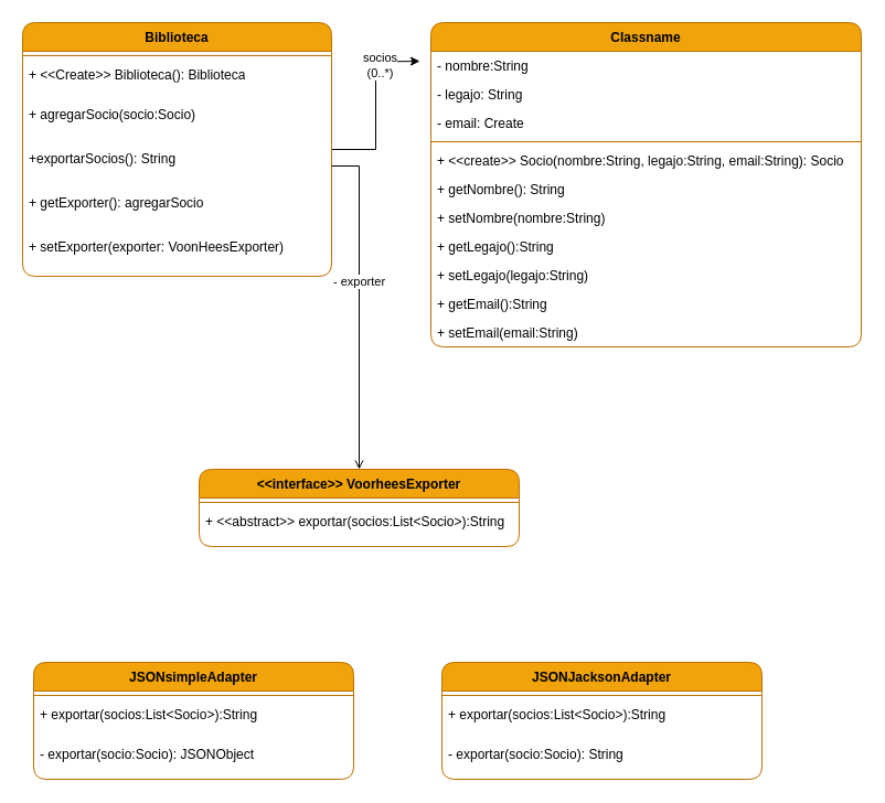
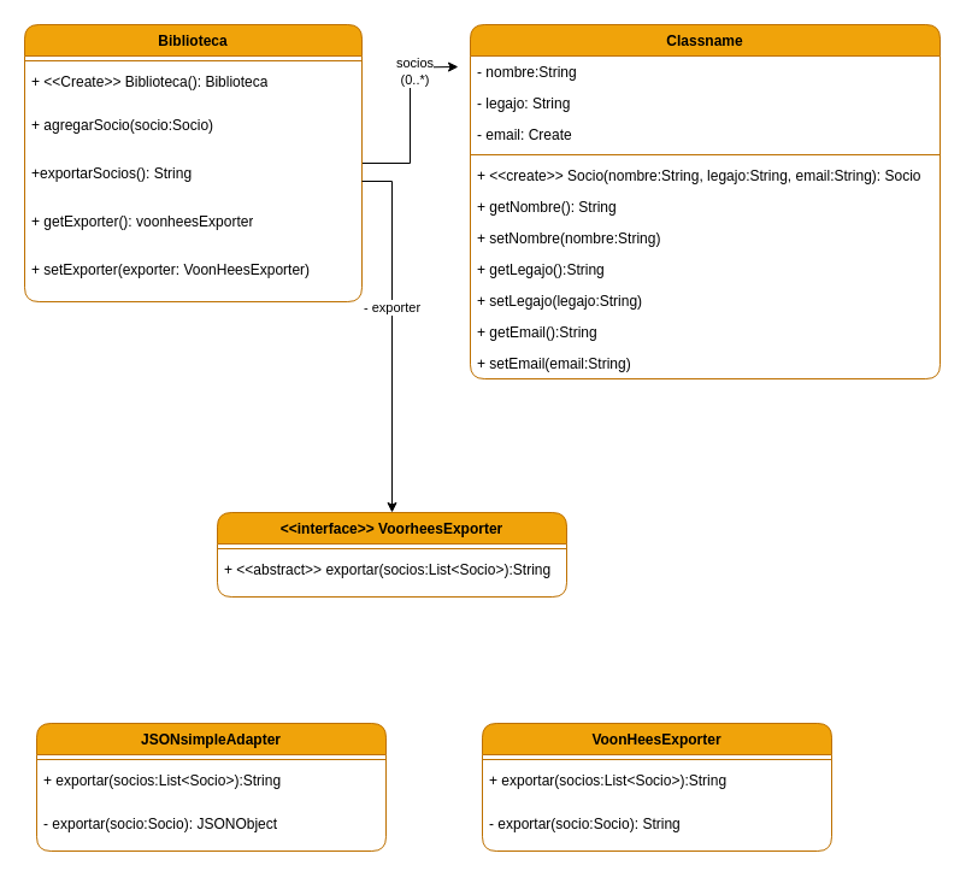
  <mxCell id="0" />
  <mxCell id="1" parent="0" />
  <mxCell id="2" value="" style="edgeStyle=orthogonalEdgeStyle;rounded=0;orthogonalLoop=1;jettySize=auto;html=1;" edge="1" parent="1" source="4"><mxGeometry relative="1" as="geometry"><mxPoint x="380" y="55" as="targetPoint" /></mxGeometry></mxCell>
  <mxCell id="3" value="socios&lt;br&gt;(0..*)" style="edgeLabel;html=1;align=center;verticalAlign=middle;resizable=0;points=[];" vertex="1" connectable="0" parent="2"><mxGeometry x="0.544" y="-3" relative="1" as="geometry"><mxPoint as="offset" /></mxGeometry></mxCell>
  <mxCell id="4" value="Biblioteca" style="swimlane;fontStyle=1;align=center;verticalAlign=top;childLayout=stackLayout;horizontal=1;startSize=26;horizontalStack=0;resizeParent=1;resizeParentMax=0;resizeLast=0;collapsible=1;marginBottom=0;whiteSpace=wrap;html=1;fillColor=#f0a30a;fontColor=#000000;strokeColor=#BD7000;gradientColor=none;rounded=1;glass=0;shadow=0;" vertex="1" parent="1"><mxGeometry x="20" y="20" width="280" height="230" as="geometry" /></mxCell>
  <mxCell id="5" value="" style="line;strokeWidth=1;fillColor=none;align=left;verticalAlign=middle;spacingTop=-1;spacingLeft=3;spacingRight=3;rotatable=0;labelPosition=right;points=[];portConstraint=eastwest;strokeColor=inherit;" vertex="1" parent="4"><mxGeometry y="26" width="280" height="8" as="geometry" /></mxCell>
  <mxCell id="6" value="+ &amp;lt;&amp;lt;Create&amp;gt;&amp;gt; Biblioteca(): Biblioteca" style="text;strokeColor=none;fillColor=none;align=left;verticalAlign=top;spacingLeft=4;spacingRight=4;overflow=hidden;rotatable=0;points=[[0,0.5],[1,0.5]];portConstraint=eastwest;whiteSpace=wrap;html=1;" vertex="1" parent="4"><mxGeometry y="34" width="280" height="36" as="geometry" /></mxCell>
  <mxCell id="7" value="+ agregarSocio(socio:Socio)" style="text;strokeColor=none;fillColor=none;align=left;verticalAlign=top;spacingLeft=4;spacingRight=4;overflow=hidden;rotatable=0;points=[[0,0.5],[1,0.5]];portConstraint=eastwest;whiteSpace=wrap;html=1;" vertex="1" parent="4"><mxGeometry y="70" width="280" height="40" as="geometry" /></mxCell>
  <mxCell id="8" value="+exportarSocios(): String" style="text;strokeColor=none;fillColor=none;align=left;verticalAlign=top;spacingLeft=4;spacingRight=4;overflow=hidden;rotatable=0;points=[[0,0.5],[1,0.5]];portConstraint=eastwest;whiteSpace=wrap;html=1;" vertex="1" parent="4"><mxGeometry y="110" width="280" height="40" as="geometry" /></mxCell>
- <mxCell id="9" value="+ getExporter(): agregarSocio" style="text;strokeColor=none;fillColor=none;align=left;verticalAlign=top;spacingLeft=4;spacingRight=4;overflow=hidden;rotatable=0;points=[[0,0.5],[1,0.5]];portConstraint=eastwest;whiteSpace=wrap;html=1;" vertex="1" parent="4"><mxGeometry y="150" width="280" height="40" as="geometry" /></mxCell>
+ <mxCell id="9" value="+ getExporter(): voonheesExporter" style="text;strokeColor=none;fillColor=none;align=left;verticalAlign=top;spacingLeft=4;spacingRight=4;overflow=hidden;rotatable=0;points=[[0,0.5],[1,0.5]];portConstraint=eastwest;whiteSpace=wrap;html=1;" vertex="1" parent="4"><mxGeometry y="150" width="280" height="40" as="geometry" /></mxCell>
  <mxCell id="10" value="+ setExporter(exporter: VoonHeesExporter)" style="text;strokeColor=none;fillColor=none;align=left;verticalAlign=top;spacingLeft=4;spacingRight=4;overflow=hidden;rotatable=0;points=[[0,0.5],[1,0.5]];portConstraint=eastwest;whiteSpace=wrap;html=1;" vertex="1" parent="4"><mxGeometry y="190" width="280" height="40" as="geometry" /></mxCell>
  <mxCell id="11" value="Classname" style="swimlane;fontStyle=1;align=center;verticalAlign=top;childLayout=stackLayout;horizontal=1;startSize=26;horizontalStack=0;resizeParent=1;resizeParentMax=0;resizeLast=0;collapsible=1;marginBottom=0;whiteSpace=wrap;html=1;fillColor=#f0a30a;strokeColor=#BD7000;fontColor=#000000;gradientColor=none;rounded=1;glass=0;shadow=0;" vertex="1" parent="1"><mxGeometry x="390" y="20" width="390" height="294" as="geometry" /></mxCell>
  <mxCell id="12" value="- nombre:String" style="text;strokeColor=none;fillColor=none;align=left;verticalAlign=top;spacingLeft=4;spacingRight=4;overflow=hidden;rotatable=0;points=[[0,0.5],[1,0.5]];portConstraint=eastwest;whiteSpace=wrap;html=1;" vertex="1" parent="11"><mxGeometry y="26" width="390" height="26" as="geometry" /></mxCell>
  <mxCell id="13" value="- legajo: String" style="text;strokeColor=none;fillColor=none;align=left;verticalAlign=top;spacingLeft=4;spacingRight=4;overflow=hidden;rotatable=0;points=[[0,0.5],[1,0.5]];portConstraint=eastwest;whiteSpace=wrap;html=1;" vertex="1" parent="11"><mxGeometry y="52" width="390" height="26" as="geometry" /></mxCell>
  <mxCell id="14" value="- email: Create" style="text;strokeColor=none;fillColor=none;align=left;verticalAlign=top;spacingLeft=4;spacingRight=4;overflow=hidden;rotatable=0;points=[[0,0.5],[1,0.5]];portConstraint=eastwest;whiteSpace=wrap;html=1;" vertex="1" parent="11"><mxGeometry y="78" width="390" height="26" as="geometry" /></mxCell>
  <mxCell id="15" value="" style="line;strokeWidth=1;fillColor=none;align=left;verticalAlign=middle;spacingTop=-1;spacingLeft=3;spacingRight=3;rotatable=0;labelPosition=right;points=[];portConstraint=eastwest;strokeColor=inherit;" vertex="1" parent="11"><mxGeometry y="104" width="390" height="8" as="geometry" /></mxCell>
  <mxCell id="16" value="+ &amp;lt;&amp;lt;create&amp;gt;&amp;gt; Socio(nombre:String, legajo:String, email:String): Socio" style="text;strokeColor=none;fillColor=none;align=left;verticalAlign=top;spacingLeft=4;spacingRight=4;overflow=hidden;rotatable=0;points=[[0,0.5],[1,0.5]];portConstraint=eastwest;whiteSpace=wrap;html=1;" vertex="1" parent="11"><mxGeometry y="112" width="390" height="26" as="geometry" /></mxCell>
  <mxCell id="17" value="+ getNombre(): String" style="text;strokeColor=none;fillColor=none;align=left;verticalAlign=top;spacingLeft=4;spacingRight=4;overflow=hidden;rotatable=0;points=[[0,0.5],[1,0.5]];portConstraint=eastwest;whiteSpace=wrap;html=1;" vertex="1" parent="11"><mxGeometry y="138" width="390" height="26" as="geometry" /></mxCell>
  <mxCell id="18" value="+ setNombre(nombre:String)" style="text;strokeColor=none;fillColor=none;align=left;verticalAlign=top;spacingLeft=4;spacingRight=4;overflow=hidden;rotatable=0;points=[[0,0.5],[1,0.5]];portConstraint=eastwest;whiteSpace=wrap;html=1;" vertex="1" parent="11"><mxGeometry y="164" width="390" height="26" as="geometry" /></mxCell>
  <mxCell id="19" value="+ getLegajo():String" style="text;strokeColor=none;fillColor=none;align=left;verticalAlign=top;spacingLeft=4;spacingRight=4;overflow=hidden;rotatable=0;points=[[0,0.5],[1,0.5]];portConstraint=eastwest;whiteSpace=wrap;html=1;" vertex="1" parent="11"><mxGeometry y="190" width="390" height="26" as="geometry" /></mxCell>
  <mxCell id="20" value="+ setLegajo(legajo:String)" style="text;strokeColor=none;fillColor=none;align=left;verticalAlign=top;spacingLeft=4;spacingRight=4;overflow=hidden;rotatable=0;points=[[0,0.5],[1,0.5]];portConstraint=eastwest;whiteSpace=wrap;html=1;" vertex="1" parent="11"><mxGeometry y="216" width="390" height="26" as="geometry" /></mxCell>
  <mxCell id="21" value="+ getEmail():String" style="text;strokeColor=none;fillColor=none;align=left;verticalAlign=top;spacingLeft=4;spacingRight=4;overflow=hidden;rotatable=0;points=[[0,0.5],[1,0.5]];portConstraint=eastwest;whiteSpace=wrap;html=1;" vertex="1" parent="11"><mxGeometry y="242" width="390" height="26" as="geometry" /></mxCell>
  <mxCell id="22" value="+ setEmail(email:String)" style="text;strokeColor=none;fillColor=none;align=left;verticalAlign=top;spacingLeft=4;spacingRight=4;overflow=hidden;rotatable=0;points=[[0,0.5],[1,0.5]];portConstraint=eastwest;whiteSpace=wrap;html=1;" vertex="1" parent="11"><mxGeometry y="268" width="390" height="26" as="geometry" /></mxCell>
  <mxCell id="23" value="&amp;lt;&amp;lt;interface&amp;gt;&amp;gt; VoorheesExporter" style="swimlane;fontStyle=1;align=center;verticalAlign=top;childLayout=stackLayout;horizontal=1;startSize=26;horizontalStack=0;resizeParent=1;resizeParentMax=0;resizeLast=0;collapsible=1;marginBottom=0;whiteSpace=wrap;html=1;fillColor=#f0a30a;strokeColor=#BD7000;fontColor=#000000;gradientColor=none;rounded=1;glass=0;shadow=0;" vertex="1" parent="1"><mxGeometry x="180" y="425" width="290" height="70" as="geometry" /></mxCell>
  <mxCell id="24" value="" style="line;strokeWidth=1;fillColor=none;align=left;verticalAlign=middle;spacingTop=-1;spacingLeft=3;spacingRight=3;rotatable=0;labelPosition=right;points=[];portConstraint=eastwest;strokeColor=inherit;" vertex="1" parent="23"><mxGeometry y="26" width="290" height="8" as="geometry" /></mxCell>
  <mxCell id="25" value="+ &amp;lt;&amp;lt;abstract&amp;gt;&amp;gt; exportar(socios:List&amp;lt;Socio&amp;gt;):String" style="text;strokeColor=none;fillColor=none;align=left;verticalAlign=top;spacingLeft=4;spacingRight=4;overflow=hidden;rotatable=0;points=[[0,0.5],[1,0.5]];portConstraint=eastwest;whiteSpace=wrap;html=1;" vertex="1" parent="23"><mxGeometry y="34" width="290" height="36" as="geometry" /></mxCell>
- <mxCell id="26" style="edgeStyle=orthogonalEdgeStyle;rounded=0;orthogonalLoop=1;jettySize=auto;html=1;endArrow=open;" edge="1" parent="1" source="8" target="23"><mxGeometry relative="1" as="geometry" /></mxCell>
+ <mxCell id="26" style="edgeStyle=orthogonalEdgeStyle;rounded=0;orthogonalLoop=1;jettySize=auto;html=1;" edge="1" parent="1" source="8" target="23"><mxGeometry relative="1" as="geometry" /></mxCell>
  <mxCell id="27" value="- exporter" style="edgeLabel;html=1;align=center;verticalAlign=middle;resizable=0;points=[];" vertex="1" connectable="0" parent="26"><mxGeometry x="-0.142" y="-1" relative="1" as="geometry"><mxPoint as="offset" /></mxGeometry></mxCell>
  <mxCell id="28" value="JSONsimpleAdapter" style="swimlane;fontStyle=1;align=center;verticalAlign=top;childLayout=stackLayout;horizontal=1;startSize=26;horizontalStack=0;resizeParent=1;resizeParentMax=0;resizeLast=0;collapsible=1;marginBottom=0;whiteSpace=wrap;html=1;fillColor=#f0a30a;strokeColor=#BD7000;fontColor=#000000;gradientColor=none;rounded=1;glass=0;shadow=0;" vertex="1" parent="1"><mxGeometry x="30" y="600" width="290" height="106" as="geometry" /></mxCell>
  <mxCell id="29" value="" style="line;strokeWidth=1;fillColor=none;align=left;verticalAlign=middle;spacingTop=-1;spacingLeft=3;spacingRight=3;rotatable=0;labelPosition=right;points=[];portConstraint=eastwest;strokeColor=inherit;" vertex="1" parent="28"><mxGeometry y="26" width="290" height="8" as="geometry" /></mxCell>
  <mxCell id="30" value="+ exportar(socios:List&amp;lt;Socio&amp;gt;):String" style="text;strokeColor=none;fillColor=none;align=left;verticalAlign=top;spacingLeft=4;spacingRight=4;overflow=hidden;rotatable=0;points=[[0,0.5],[1,0.5]];portConstraint=eastwest;whiteSpace=wrap;html=1;" vertex="1" parent="28"><mxGeometry y="34" width="290" height="36" as="geometry" /></mxCell>
  <mxCell id="31" value="- exportar(socio:Socio):&amp;nbsp;JSONObject" style="text;strokeColor=none;fillColor=none;align=left;verticalAlign=top;spacingLeft=4;spacingRight=4;overflow=hidden;rotatable=0;points=[[0,0.5],[1,0.5]];portConstraint=eastwest;whiteSpace=wrap;html=1;" vertex="1" parent="28"><mxGeometry y="70" width="290" height="36" as="geometry" /></mxCell>
- <mxCell id="32" value="JSONJacksonAdapter" style="swimlane;fontStyle=1;align=center;verticalAlign=top;childLayout=stackLayout;horizontal=1;startSize=26;horizontalStack=0;resizeParent=1;resizeParentMax=0;resizeLast=0;collapsible=1;marginBottom=0;whiteSpace=wrap;html=1;fillColor=#f0a30a;strokeColor=#BD7000;fontColor=#000000;gradientColor=none;rounded=1;glass=0;shadow=0;" vertex="1" parent="1"><mxGeometry x="400" y="600" width="290" height="106" as="geometry" /></mxCell>
+ <mxCell id="32" value="VoonHeesExporter" style="swimlane;fontStyle=1;align=center;verticalAlign=top;childLayout=stackLayout;horizontal=1;startSize=26;horizontalStack=0;resizeParent=1;resizeParentMax=0;resizeLast=0;collapsible=1;marginBottom=0;whiteSpace=wrap;html=1;fillColor=#f0a30a;strokeColor=#BD7000;fontColor=#000000;gradientColor=none;rounded=1;glass=0;shadow=0;" vertex="1" parent="1"><mxGeometry x="400" y="600" width="290" height="106" as="geometry" /></mxCell>
  <mxCell id="33" value="" style="line;strokeWidth=1;fillColor=none;align=left;verticalAlign=middle;spacingTop=-1;spacingLeft=3;spacingRight=3;rotatable=0;labelPosition=right;points=[];portConstraint=eastwest;strokeColor=inherit;" vertex="1" parent="32"><mxGeometry y="26" width="290" height="8" as="geometry" /></mxCell>
  <mxCell id="34" value="+ exportar(socios:List&amp;lt;Socio&amp;gt;):String" style="text;strokeColor=none;fillColor=none;align=left;verticalAlign=top;spacingLeft=4;spacingRight=4;overflow=hidden;rotatable=0;points=[[0,0.5],[1,0.5]];portConstraint=eastwest;whiteSpace=wrap;html=1;" vertex="1" parent="32"><mxGeometry y="34" width="290" height="36" as="geometry" /></mxCell>
  <mxCell id="35" value="- exportar(socio:Socio): String" style="text;strokeColor=none;fillColor=none;align=left;verticalAlign=top;spacingLeft=4;spacingRight=4;overflow=hidden;rotatable=0;points=[[0,0.5],[1,0.5]];portConstraint=eastwest;whiteSpace=wrap;html=1;" vertex="1" parent="32"><mxGeometry y="70" width="290" height="36" as="geometry" /></mxCell>
